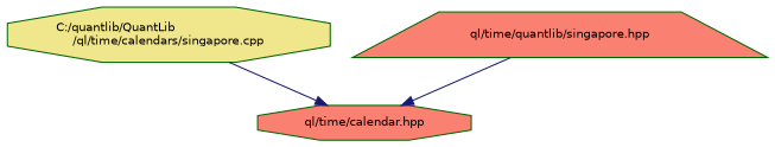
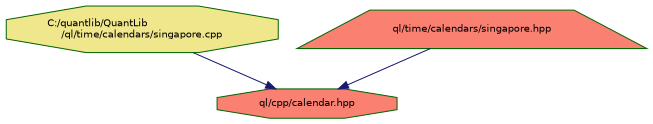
  digraph {
    node [color=darkgreen fillcolor=salmon fontname=Helvetica fontsize=10 shape=octagon style=filled]
    edge [color=midnightblue fontname=Helvetica fontsize=10 labelfontname=Helvetica labelfontsize=10 style=solid]
    n1 [fillcolor=khaki fontcolor=black height=0.2 label="C:/quantlib/QuantLib\l/ql/time/calendars/singapore.cpp" width=0.4]
-   n2 [height=0.2 label="ql/time/calendar.hpp" width=0.4]
-   n3 [height=0.2 label="ql/time/quantlib/singapore.hpp" shape=trapezium width=0.4]
+   n2 [height=0.2 label="ql/cpp/calendar.hpp" width=0.4]
+   n3 [height=0.2 label="ql/time/calendars/singapore.hpp" shape=trapezium width=0.4]
    n1 -> n2
    n3 -> n2
  }
